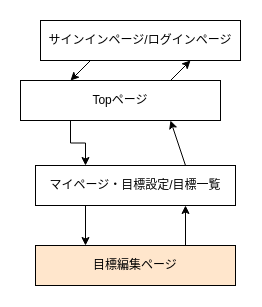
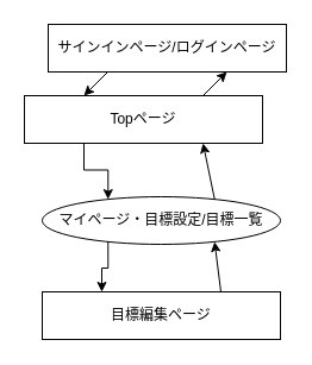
  <mxCell id="0" />
  <mxCell id="1" parent="0" />
  <mxCell id="2" value="" style="edgeStyle=orthogonalEdgeStyle;rounded=0;orthogonalLoop=1;jettySize=auto;html=1;exitX=0.25;exitY=1;exitDx=0;exitDy=0;entryX=0.25;entryY=0;entryDx=0;entryDy=0;" edge="1" parent="1" source="5" target="3"><mxGeometry relative="1" as="geometry"><Array as="points" /></mxGeometry></mxCell>
- <mxCell id="3" value="マイページ・目標設定/目標一覧" style="whiteSpace=wrap;html=1;align=center;" vertex="1" parent="1"><mxGeometry x="35" y="165" width="200" height="40" as="geometry" /></mxCell>
+ <mxCell id="3" value="マイページ・目標設定/目標一覧" style="ellipse;whiteSpace=wrap;html=1;align=center;" vertex="1" parent="1"><mxGeometry x="35" y="165" width="200" height="40" as="geometry" /></mxCell>
  <mxCell id="4" value="サインインページ/ログインページ" style="whiteSpace=wrap;html=1;align=center;" vertex="1" parent="1"><mxGeometry x="40" y="20" width="200" height="40" as="geometry" /></mxCell>
  <mxCell id="5" value="Topページ" style="whiteSpace=wrap;html=1;align=center;" vertex="1" parent="1"><mxGeometry x="20" y="80" width="200" height="40" as="geometry" /></mxCell>
  <mxCell id="6" value="" style="endArrow=classic;html=1;exitX=0.25;exitY=1;exitDx=0;exitDy=0;entryX=0.25;entryY=0;entryDx=0;entryDy=0;" edge="1" parent="1" source="4" target="5"><mxGeometry width="50" height="50" relative="1" as="geometry"><mxPoint x="75" y="165" as="sourcePoint" /><mxPoint x="125" y="115" as="targetPoint" /><Array as="points" /></mxGeometry></mxCell>
  <mxCell id="7" value="" style="endArrow=classic;html=1;exitX=0.75;exitY=0;exitDx=0;exitDy=0;entryX=0.75;entryY=1;entryDx=0;entryDy=0;" edge="1" parent="1" source="5" target="4"><mxGeometry width="50" height="50" relative="1" as="geometry"><mxPoint x="75" y="165" as="sourcePoint" /><mxPoint x="125" y="115" as="targetPoint" /></mxGeometry></mxCell>
  <mxCell id="8" value="" style="endArrow=classic;html=1;exitX=0.75;exitY=0;exitDx=0;exitDy=0;entryX=0.75;entryY=1;entryDx=0;entryDy=0;" edge="1" parent="1" source="3" target="5"><mxGeometry width="50" height="50" relative="1" as="geometry"><mxPoint x="130" y="105" as="sourcePoint" /><mxPoint x="130" y="65" as="targetPoint" /><Array as="points" /></mxGeometry></mxCell>
- <mxCell id="9" value="目標編集ページ" style="whiteSpace=wrap;html=1;align=center;fillColor=#ffe6cc;" vertex="1" parent="1"><mxGeometry x="35" y="245" width="200" height="40" as="geometry" /></mxCell>
+ <mxCell id="9" value="目標編集ページ" style="whiteSpace=wrap;html=1;align=center;" vertex="1" parent="1"><mxGeometry x="35" y="245" width="200" height="40" as="geometry" /></mxCell>
  <mxCell id="10" value="" style="endArrow=classic;html=1;exitX=0.75;exitY=0;exitDx=0;exitDy=0;entryX=0.75;entryY=1;entryDx=0;entryDy=0;" edge="1" parent="1" source="9" target="3"><mxGeometry width="50" height="50" relative="1" as="geometry"><mxPoint x="120" y="175" as="sourcePoint" /><mxPoint x="110" y="205" as="targetPoint" /><Array as="points" /></mxGeometry></mxCell>
  <mxCell id="11" value="" style="edgeStyle=orthogonalEdgeStyle;rounded=0;orthogonalLoop=1;jettySize=auto;html=1;exitX=0.25;exitY=1;exitDx=0;exitDy=0;entryX=0.25;entryY=0;entryDx=0;entryDy=0;" edge="1" parent="1" source="3" target="9"><mxGeometry relative="1" as="geometry"><mxPoint x="70" y="188" as="sourcePoint" /><mxPoint x="70" y="228" as="targetPoint" /><Array as="points" /></mxGeometry></mxCell>
